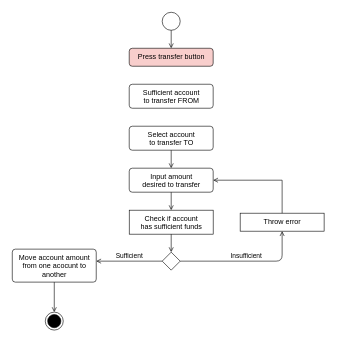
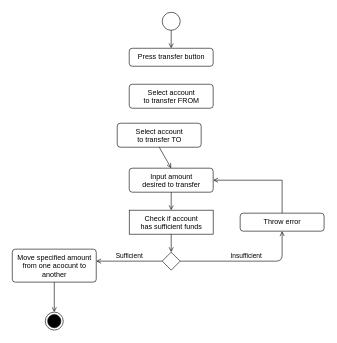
  <mxCell id="0" />
  <mxCell id="1" parent="0" />
  <mxCell id="2" value="" style="ellipse;html=1;" vertex="1" parent="1"><mxGeometry x="270" y="20" width="30" height="30" as="geometry" /></mxCell>
  <mxCell id="3" value="" style="endArrow=open;html=1;rounded=0;align=center;verticalAlign=top;endFill=0;labelBackgroundColor=none;endSize=6;entryX=0.5;entryY=0;entryDx=0;entryDy=0;" edge="1" source="2" parent="1" target="4"><mxGeometry relative="1" as="geometry"><mxPoint x="285" y="80" as="targetPoint" /></mxGeometry></mxCell>
- <mxCell id="4" value="Press transfer button" style="html=1;align=center;verticalAlign=top;rounded=1;absoluteArcSize=1;arcSize=10;dashed=0;fillColor=#f8cecc;" vertex="1" parent="1"><mxGeometry x="215" y="80" width="140" height="30" as="geometry" /></mxCell>
- <mxCell id="5" value="Sufficient account&lt;br&gt;to transfer FROM" style="html=1;align=center;verticalAlign=top;rounded=1;absoluteArcSize=1;arcSize=10;dashed=0;" vertex="1" parent="1"><mxGeometry x="215" y="140" width="140" height="40" as="geometry" /></mxCell>
- <mxCell id="6" value="Select account&lt;br&gt;to transfer TO" style="html=1;align=center;verticalAlign=top;rounded=1;absoluteArcSize=1;arcSize=10;dashed=0;" vertex="1" parent="1"><mxGeometry x="215" y="210" width="140" height="40" as="geometry" /></mxCell>
+ <mxCell id="4" value="Press transfer button" style="html=1;align=center;verticalAlign=top;rounded=1;absoluteArcSize=1;arcSize=10;dashed=0;" vertex="1" parent="1"><mxGeometry x="215" y="80" width="140" height="30" as="geometry" /></mxCell>
+ <mxCell id="5" value="Select account&lt;br&gt;to transfer FROM" style="html=1;align=center;verticalAlign=top;rounded=1;absoluteArcSize=1;arcSize=10;dashed=0;" vertex="1" parent="1"><mxGeometry x="215" y="140" width="140" height="40" as="geometry" /></mxCell>
+ <mxCell id="6" value="Select account&lt;br&gt;to transfer TO" style="html=1;align=center;verticalAlign=top;rounded=1;absoluteArcSize=1;arcSize=10;dashed=0;" vertex="1" parent="1"><mxGeometry x="195" y="205" width="140" height="40" as="geometry" /></mxCell>
  <mxCell id="7" value="Input amount&lt;br&gt;desired to transfer&lt;span style=&quot;color: rgba(0, 0, 0, 0); font-family: monospace; font-size: 0px; text-align: start;&quot;&gt;%3CmxGraphModel%3E%3Croot%3E%3CmxCell%20id%3D%220%22%2F%3E%3CmxCell%20id%3D%221%22%20parent%3D%220%22%2F%3E%3CmxCell%20id%3D%222%22%20value%3D%22Select%20Account%26lt%3Bbr%26gt%3BTo%20Transfer%20TO%22%20style%3D%22html%3D1%3Balign%3Dcenter%3BverticalAlign%3Dtop%3Brounded%3D1%3BabsoluteArcSize%3D1%3BarcSize%3D10%3Bdashed%3D0%3B%22%20vertex%3D%221%22%20parent%3D%221%22%3E%3CmxGeometry%20x%3D%22355%22%20y%3D%22320%22%20width%3D%22140%22%20height%3D%2240%22%20as%3D%22geometry%22%2F%3E%3C%2FmxCell%3E%3C%2Froot%3E%3C%2FmxGraphModel%3E&lt;/span&gt;" style="html=1;align=center;verticalAlign=top;rounded=1;absoluteArcSize=1;arcSize=10;dashed=0;" vertex="1" parent="1"><mxGeometry x="215" y="280" width="140" height="40" as="geometry" /></mxCell>
  <mxCell id="8" value="Check if account&lt;br&gt;has sufficient funds&lt;br&gt;" style="html=1;align=center;verticalAlign=top;absoluteArcSize=1;arcSize=10;dashed=0;rounded=0;" vertex="1" parent="1"><mxGeometry x="215" y="350" width="140" height="40" as="geometry" /></mxCell>
  <mxCell id="9" value="" style="endArrow=open;html=1;rounded=0;align=center;verticalAlign=top;endFill=0;labelBackgroundColor=none;endSize=6;entryX=0.5;entryY=0;entryDx=0;entryDy=0;exitX=0.5;exitY=1;exitDx=0;exitDy=0;" edge="1" parent="1" source="6" target="7"><mxGeometry relative="1" as="geometry"><mxPoint x="295" y="240" as="targetPoint" /><mxPoint x="295" y="200" as="sourcePoint" /></mxGeometry></mxCell>
  <mxCell id="10" value="" style="endArrow=open;html=1;rounded=0;align=center;verticalAlign=top;endFill=0;labelBackgroundColor=none;endSize=6;entryX=0.5;entryY=0;entryDx=0;entryDy=0;exitX=0.5;exitY=1;exitDx=0;exitDy=0;" edge="1" parent="1" source="7" target="8"><mxGeometry relative="1" as="geometry"><mxPoint x="295" y="360" as="targetPoint" /><mxPoint x="295" y="280" as="sourcePoint" /></mxGeometry></mxCell>
  <mxCell id="11" value="" style="rhombus;" vertex="1" parent="1"><mxGeometry x="270" y="420" width="30" height="30" as="geometry" /></mxCell>
  <mxCell id="12" value="" style="endArrow=open;html=1;rounded=0;align=center;verticalAlign=top;endFill=0;labelBackgroundColor=none;endSize=6;entryX=0.5;entryY=0;entryDx=0;entryDy=0;exitX=0.5;exitY=1;exitDx=0;exitDy=0;" edge="1" parent="1" source="8" target="11"><mxGeometry relative="1" as="geometry"><mxPoint x="295" y="360" as="targetPoint" /><mxPoint x="290" y="410" as="sourcePoint" /></mxGeometry></mxCell>
- <mxCell id="13" value="Throw error" style="html=1;align=center;verticalAlign=top;absoluteArcSize=1;arcSize=10;dashed=0;rounded=0;" vertex="1" parent="1"><mxGeometry x="400" y="355" width="140" height="30" as="geometry" /></mxCell>
+ <mxCell id="13" value="Throw error" style="html=1;align=center;verticalAlign=top;rounded=1;absoluteArcSize=1;arcSize=10;dashed=0;" vertex="1" parent="1"><mxGeometry x="400" y="355" width="140" height="30" as="geometry" /></mxCell>
  <mxCell id="14" value="" style="endArrow=open;html=1;rounded=0;align=center;verticalAlign=top;endFill=0;labelBackgroundColor=none;endSize=6;exitX=0.5;exitY=0;exitDx=0;exitDy=0;entryX=1;entryY=0.5;entryDx=0;entryDy=0;" edge="1" parent="1" source="13" target="7"><mxGeometry relative="1" as="geometry"><mxPoint x="480" y="395" as="targetPoint" /><mxPoint x="310" y="445" as="sourcePoint" /><Array as="points"><mxPoint x="470" y="300" /></Array></mxGeometry></mxCell>
  <mxCell id="15" value="Sufficient" style="html=1;verticalAlign=bottom;labelBackgroundColor=none;endArrow=open;endFill=0;exitX=0;exitY=0.5;exitDx=0;exitDy=0;" edge="1" parent="1" source="11"><mxGeometry width="160" relative="1" as="geometry"><mxPoint x="330" y="510" as="sourcePoint" /><mxPoint x="160" y="435" as="targetPoint" /></mxGeometry></mxCell>
  <mxCell id="16" value="Insufficient" style="html=1;verticalAlign=bottom;labelBackgroundColor=none;endArrow=open;endFill=0;exitX=1;exitY=0.5;exitDx=0;exitDy=0;entryX=0.5;entryY=1;entryDx=0;entryDy=0;" edge="1" parent="1" source="11" target="13"><mxGeometry width="160" relative="1" as="geometry"><mxPoint x="280" y="445" as="sourcePoint" /><mxPoint x="480" y="435" as="targetPoint" /><Array as="points"><mxPoint x="470" y="435" /></Array></mxGeometry></mxCell>
- <mxCell id="17" value="Move account amount&lt;br&gt;from one acocunt to&lt;br&gt;another" style="html=1;align=center;verticalAlign=top;rounded=1;absoluteArcSize=1;arcSize=10;dashed=0;" vertex="1" parent="1"><mxGeometry x="20" y="415" width="140" height="55" as="geometry" /></mxCell>
+ <mxCell id="17" value="Move specified amount&lt;br&gt;from one acocunt to&lt;br&gt;another" style="html=1;align=center;verticalAlign=top;rounded=1;absoluteArcSize=1;arcSize=10;dashed=0;" vertex="1" parent="1"><mxGeometry x="20" y="415" width="140" height="55" as="geometry" /></mxCell>
  <mxCell id="18" value="" style="ellipse;html=1;shape=endState;fillColor=strokeColor;" vertex="1" parent="1"><mxGeometry x="75" y="520" width="30" height="30" as="geometry" /></mxCell>
  <mxCell id="19" value="" style="endArrow=open;html=1;rounded=0;align=center;verticalAlign=top;endFill=0;labelBackgroundColor=none;endSize=6;entryX=0.5;entryY=0;entryDx=0;entryDy=0;exitX=0.5;exitY=1;exitDx=0;exitDy=0;" edge="1" parent="1" source="17" target="18"><mxGeometry relative="1" as="geometry"><mxPoint x="295" y="360" as="targetPoint" /><mxPoint x="295" y="330" as="sourcePoint" /></mxGeometry></mxCell>
